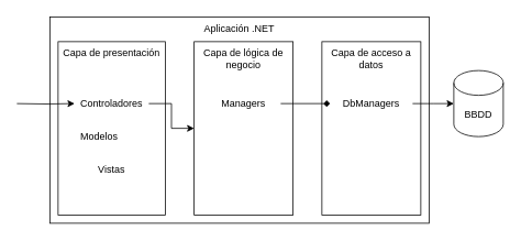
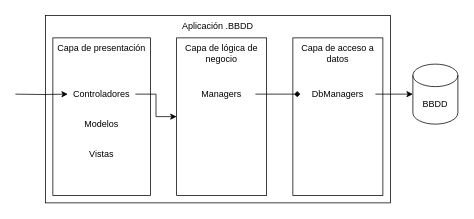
  <mxCell id="0" />
  <mxCell id="1" parent="0" />
- <mxCell id="2" value="Aplicación .NET" style="rounded=0;whiteSpace=wrap;html=1;verticalAlign=top;" vertex="1" parent="1"><mxGeometry x="60" y="20" width="460" height="250" as="geometry" /></mxCell>
+ <mxCell id="2" value="Aplicación .BBDD" style="rounded=0;whiteSpace=wrap;html=1;verticalAlign=top;" vertex="1" parent="1"><mxGeometry x="60" y="20" width="460" height="250" as="geometry" /></mxCell>
  <mxCell id="3" value="Capa de presentación" style="rounded=0;whiteSpace=wrap;html=1;verticalAlign=top;" vertex="1" parent="1"><mxGeometry x="70" y="50" width="130" height="210" as="geometry" /></mxCell>
  <mxCell id="4" value="Capa de lógica de negocio" style="rounded=0;whiteSpace=wrap;html=1;verticalAlign=top;" vertex="1" parent="1"><mxGeometry x="235" y="50" width="120" height="210" as="geometry" /></mxCell>
  <mxCell id="5" value="Capa de acceso a datos" style="rounded=0;whiteSpace=wrap;html=1;verticalAlign=top;" vertex="1" parent="1"><mxGeometry x="390" y="50" width="120" height="210" as="geometry" /></mxCell>
  <mxCell id="6" style="edgeStyle=orthogonalEdgeStyle;rounded=0;orthogonalLoop=1;jettySize=auto;html=1;entryX=0;entryY=0.5;entryDx=0;entryDy=0;" edge="1" parent="1" target="8"><mxGeometry relative="1" as="geometry"><mxPoint x="20" y="180" as="targetPoint" /><mxPoint x="20" y="125" as="sourcePoint" /></mxGeometry></mxCell>
  <mxCell id="7" style="edgeStyle=orthogonalEdgeStyle;rounded=0;orthogonalLoop=1;jettySize=auto;html=1;exitX=1;exitY=0.5;exitDx=0;exitDy=0;" edge="1" parent="1" source="8" target="4"><mxGeometry relative="1" as="geometry" /></mxCell>
  <mxCell id="8" value="Controladores" style="text;html=1;strokeColor=none;fillColor=none;align=center;verticalAlign=middle;whiteSpace=wrap;rounded=0;" vertex="1" parent="1"><mxGeometry x="90" y="110" width="90" height="30" as="geometry" /></mxCell>
- <mxCell id="9" value="Modelos" style="text;html=1;strokeColor=none;fillColor=none;align=center;verticalAlign=middle;whiteSpace=wrap;rounded=0;" vertex="1" parent="1"><mxGeometry x="75" y="150" width="90" height="30" as="geometry" /></mxCell>
+ <mxCell id="9" value="Modelos" style="text;html=1;strokeColor=none;fillColor=none;align=center;verticalAlign=middle;whiteSpace=wrap;rounded=0;" vertex="1" parent="1"><mxGeometry x="90" y="150" width="90" height="30" as="geometry" /></mxCell>
  <mxCell id="10" value="Vistas" style="text;html=1;strokeColor=none;fillColor=none;align=center;verticalAlign=middle;whiteSpace=wrap;rounded=0;" vertex="1" parent="1"><mxGeometry x="90" y="190" width="90" height="30" as="geometry" /></mxCell>
  <mxCell id="11" style="edgeStyle=orthogonalEdgeStyle;rounded=0;orthogonalLoop=1;jettySize=auto;html=1;exitX=1;exitY=0.5;exitDx=0;exitDy=0;entryX=0;entryY=0.5;entryDx=0;entryDy=0;endArrow=diamond;" edge="1" parent="1" source="12" target="14"><mxGeometry relative="1" as="geometry" /></mxCell>
  <mxCell id="12" value="Managers" style="text;html=1;strokeColor=none;fillColor=none;align=center;verticalAlign=middle;whiteSpace=wrap;rounded=0;" vertex="1" parent="1"><mxGeometry x="250" y="110" width="90" height="30" as="geometry" /></mxCell>
  <mxCell id="13" style="edgeStyle=orthogonalEdgeStyle;rounded=0;orthogonalLoop=1;jettySize=auto;html=1;exitX=1;exitY=0.5;exitDx=0;exitDy=0;" edge="1" parent="1" source="14"><mxGeometry relative="1" as="geometry"><mxPoint x="550" y="125" as="targetPoint" /></mxGeometry></mxCell>
  <mxCell id="14" value="DbManagers" style="text;html=1;strokeColor=none;fillColor=none;align=center;verticalAlign=middle;whiteSpace=wrap;rounded=0;" vertex="1" parent="1"><mxGeometry x="400" y="110" width="100" height="30" as="geometry" /></mxCell>
  <mxCell id="15" value="BBDD" style="shape=cylinder3;whiteSpace=wrap;html=1;boundedLbl=1;backgroundOutline=1;size=15;" vertex="1" parent="1"><mxGeometry x="550" y="85" width="60" height="80" as="geometry" /></mxCell>
